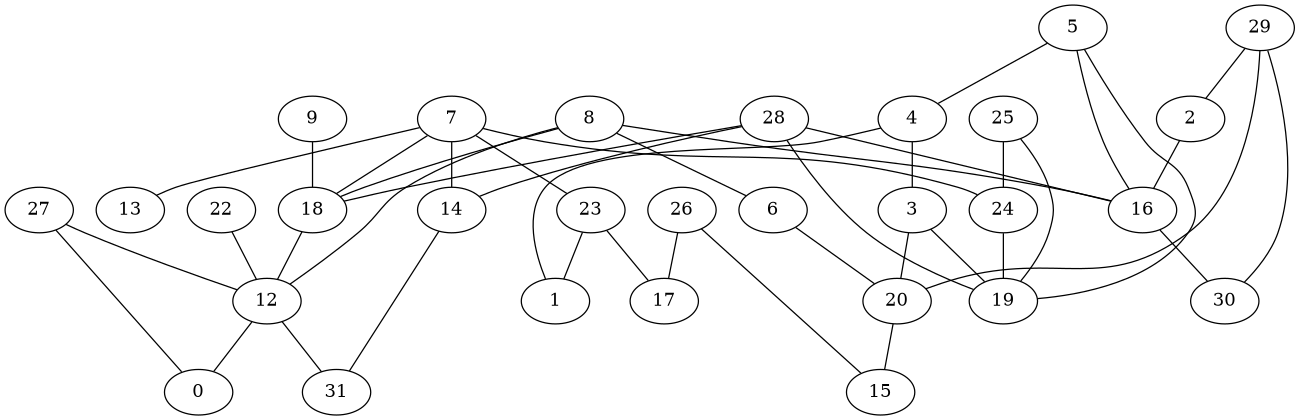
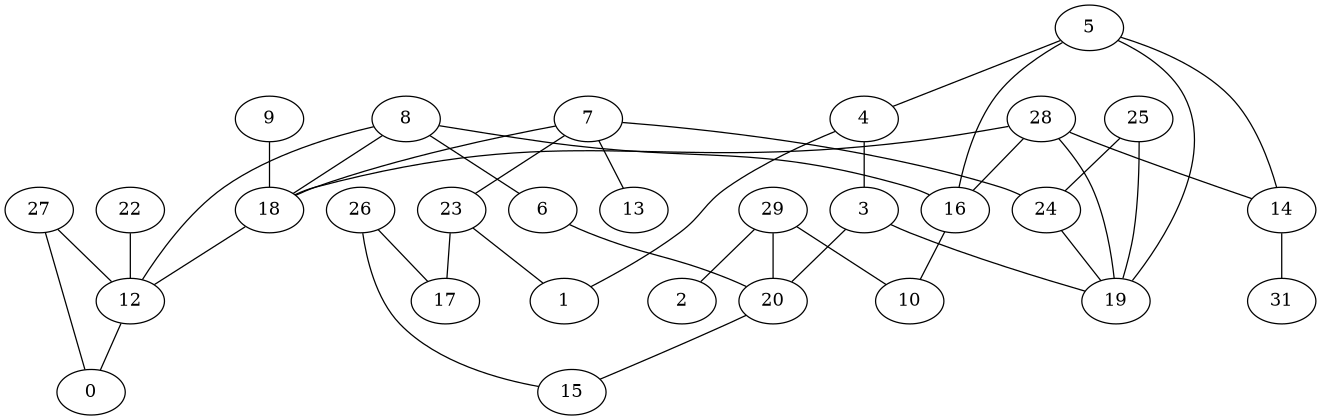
  digraph {
    edge [color=black dir=none]
    27
    22
    12
    14
    n5 [label=31]
    26
    15
    17
-   10 [label=30]
+   10
    23
    1
    0
    9
    18
    7
    13
    24
    19
    28
    16
    3
    20
    6
    29
    2
    5
    4
    25
    8
    subgraph sub_1 {
      27
      22
      12
      14
      n5
      26
      15
      17
      10
      23
      1
      0
      9
      18
      7
      13
      24
      19
      28
      16
      3
      20
      6
      29
      2
      5
      4
      25
      8
    }
    27 -> 12
    27 -> 0
    22 -> 12
-   12 -> n5
    12 -> 0
    14 -> n5
    26 -> 15
    26 -> 17
    23 -> 17
    23 -> 1
    9 -> 18
    18 -> 12
    7 -> 23
    7 -> 18
    7 -> 13
    7 -> 24
    24 -> 19
    28 -> 14
    28 -> 18
    28 -> 19
    28 -> 16
    16 -> 10
    3 -> 19
    3 -> 20
    20 -> 15
    6 -> 20
    29 -> 10
    29 -> 20
    29 -> 2
-   2 -> 16
-   7 -> 14
+   5 -> 14
    5 -> 19
    5 -> 16
    5 -> 4
    4 -> 1
    4 -> 3
    25 -> 24
    25 -> 19
    8 -> 12
    8 -> 18
    8 -> 16
    8 -> 6
  }
